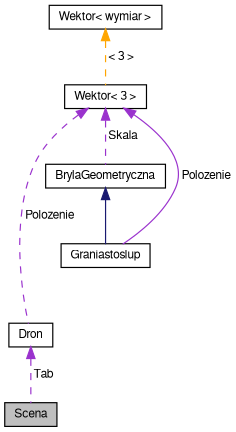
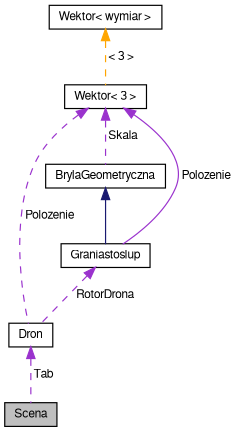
  digraph {
    node [color=black fillcolor=white fontname=FreeSans fontsize=10 shape=record style=filled]
    edge [color=darkorchid3 dir=back fontname=FreeSans fontsize=10 labelfontname=FreeSans labelfontsize=10 style=dashed]
    n1 [fillcolor=grey75 fontcolor=black height=0.2 label=Scena width=0.4]
    n2 [height=0.2 label=Dron width=0.4]
    n3 [height=0.2 label=BrylaGeometryczna width=0.4]
    n4 [height=0.2 label=Graniastoslup width=0.4]
    n5 [height=0.2 label="Wektor\< 3 \>" width=0.4]
    n6 [height=0.2 label="Wektor\< wymiar \>" width=0.4]
    n2 -> n1 [label=" Tab"]
    n3 -> n4 [color=midnightblue style=solid]
+   n4 -> n2 [label=" RotorDrona"]
    n5 -> n2 [label=" Polozenie"]
    n5 -> n3 [label=" Skala"]
    n5 -> n4 [label=" Polozenie" style=solid]
    n6 -> n5 [color=orange label=" \< 3 \>"]
  }
